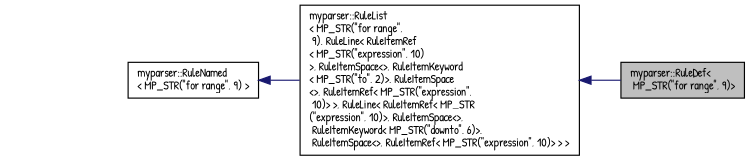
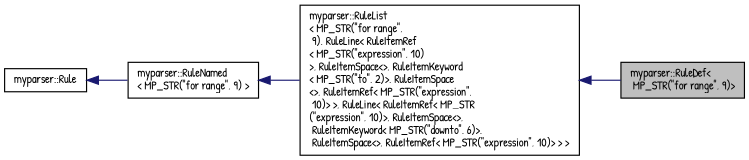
  digraph {
    rankdir=LR
    fontname="Patrick Hand"
    node [color=black fillcolor=white fontname="Patrick Hand" fontsize=10 shape=record style=filled]
    edge [color=midnightblue dir=back fontname="Patrick Hand" fontsize=10 labelfontname=Helvetica labelfontsize=10 style=solid]
    n1 [fillcolor=grey75 fontcolor=black height=0.2 label="myparser::RuleDef\<\l MP_STR(\"for range\", 9)\>" width=0.4]
    n2 [height=0.2 label="myparser::RuleList\l\< MP_STR(\"for range\",\l 9), RuleLine\< RuleItemRef\l\< MP_STR(\"expression\", 10)\l\>, RuleItemSpace\<\>, RuleItemKeyword\l\< MP_STR(\"to\", 2)\>, RuleItemSpace\l\<\>, RuleItemRef\< MP_STR(\"expression\",\l 10)\> \>, RuleLine\< RuleItemRef\< MP_STR\l(\"expression\", 10)\>, RuleItemSpace\<\>,\l RuleItemKeyword\< MP_STR(\"downto\", 6)\>,\l RuleItemSpace\<\>, RuleItemRef\< MP_STR(\"expression\", 10)\> \> \>" width=0.4]
    n3 [height=0.2 label="myparser::RuleNamed\l\< MP_STR(\"for range\", 9) \>" width=0.4]
+   n4 [height=0.2 label="myparser::Rule" width=0.4]
    n2 -> n1
    n3 -> n2
+   n4 -> n3
  }
